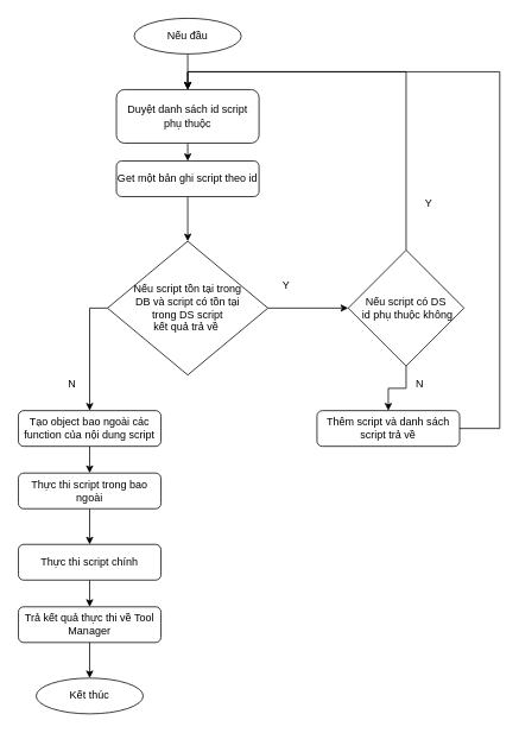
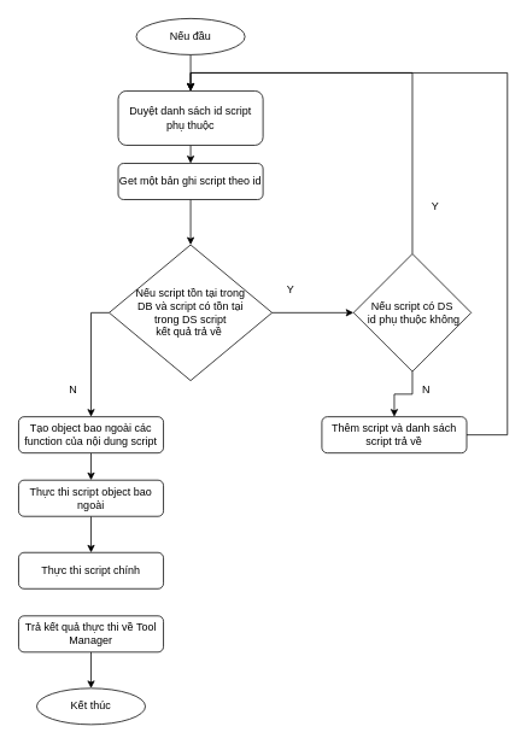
  <mxCell id="0" />
  <mxCell id="1" parent="0" />
  <mxCell id="2" style="edgeStyle=orthogonalEdgeStyle;rounded=0;orthogonalLoop=1;jettySize=auto;html=1;exitX=0.5;exitY=1;exitDx=0;exitDy=0;entryX=0.5;entryY=0;entryDx=0;entryDy=0;" parent="1" source="3" target="8" edge="1"><mxGeometry relative="1" as="geometry" /></mxCell>
  <mxCell id="3" value="Duyệt danh sách id script phụ thuộc" style="rounded=1;whiteSpace=wrap;html=1;fontSize=12;glass=0;strokeWidth=1;shadow=0;" parent="1" vertex="1"><mxGeometry x="130" y="100" width="160" height="60" as="geometry" /></mxCell>
  <mxCell id="4" style="edgeStyle=orthogonalEdgeStyle;rounded=0;orthogonalLoop=1;jettySize=auto;html=1;exitX=0.5;exitY=1;exitDx=0;exitDy=0;entryX=0.5;entryY=0;entryDx=0;entryDy=0;" parent="1" source="5" target="3" edge="1"><mxGeometry relative="1" as="geometry" /></mxCell>
  <mxCell id="5" value="Nếu đầu" style="ellipse;whiteSpace=wrap;html=1;" parent="1" vertex="1"><mxGeometry x="150" y="20" width="120" height="40" as="geometry" /></mxCell>
  <mxCell id="6" value="Kết thúc" style="ellipse;whiteSpace=wrap;html=1;" parent="1" vertex="1"><mxGeometry x="40" y="760" width="120" height="40" as="geometry" /></mxCell>
  <mxCell id="7" style="edgeStyle=orthogonalEdgeStyle;rounded=0;orthogonalLoop=1;jettySize=auto;html=1;exitX=0.5;exitY=1;exitDx=0;exitDy=0;" parent="1" source="8" target="11" edge="1"><mxGeometry relative="1" as="geometry" /></mxCell>
  <mxCell id="8" value="Get một bản ghi script theo id" style="rounded=1;whiteSpace=wrap;html=1;fontSize=12;glass=0;strokeWidth=1;shadow=0;" parent="1" vertex="1"><mxGeometry x="130" y="180" width="160" height="40" as="geometry" /></mxCell>
  <mxCell id="9" style="edgeStyle=orthogonalEdgeStyle;rounded=0;orthogonalLoop=1;jettySize=auto;html=1;exitX=1;exitY=0.5;exitDx=0;exitDy=0;entryX=0;entryY=0.5;entryDx=0;entryDy=0;" parent="1" source="11" target="14" edge="1"><mxGeometry relative="1" as="geometry" /></mxCell>
  <mxCell id="10" style="edgeStyle=orthogonalEdgeStyle;rounded=0;orthogonalLoop=1;jettySize=auto;html=1;exitX=0;exitY=0.5;exitDx=0;exitDy=0;" parent="1" source="11" target="21" edge="1"><mxGeometry relative="1" as="geometry" /></mxCell>
  <mxCell id="11" value="Nếu script tồn tại trong &lt;br&gt;DB và script có tồn tại &lt;br&gt;trong DS script &lt;br&gt;kết quả trả về&amp;nbsp;" style="rhombus;whiteSpace=wrap;html=1;" parent="1" vertex="1"><mxGeometry x="120" y="270" width="180" height="150" as="geometry" /></mxCell>
  <mxCell id="12" style="edgeStyle=orthogonalEdgeStyle;rounded=0;orthogonalLoop=1;jettySize=auto;html=1;exitX=0.5;exitY=1;exitDx=0;exitDy=0;entryX=0.5;entryY=0;entryDx=0;entryDy=0;" parent="1" source="14" target="16" edge="1"><mxGeometry relative="1" as="geometry" /></mxCell>
  <mxCell id="13" style="edgeStyle=orthogonalEdgeStyle;rounded=0;orthogonalLoop=1;jettySize=auto;html=1;exitX=0.5;exitY=0;exitDx=0;exitDy=0;entryX=0.5;entryY=0;entryDx=0;entryDy=0;" parent="1" source="14" target="3" edge="1"><mxGeometry relative="1" as="geometry" /></mxCell>
  <mxCell id="14" value="Nếu script có DS&lt;br&gt;&amp;nbsp;id phụ thuộc không" style="rhombus;whiteSpace=wrap;html=1;" parent="1" vertex="1"><mxGeometry x="390" y="280" width="130" height="130" as="geometry" /></mxCell>
  <mxCell id="15" style="edgeStyle=orthogonalEdgeStyle;rounded=0;orthogonalLoop=1;jettySize=auto;html=1;exitX=1;exitY=0.5;exitDx=0;exitDy=0;entryX=0.5;entryY=0;entryDx=0;entryDy=0;" parent="1" source="16" target="3" edge="1"><mxGeometry relative="1" as="geometry"><Array as="points"><mxPoint x="560" y="480" /><mxPoint x="560" y="80" /><mxPoint x="210" y="80" /></Array></mxGeometry></mxCell>
  <mxCell id="16" value="Thêm script và danh sách script trả về" style="rounded=1;whiteSpace=wrap;html=1;fontSize=12;glass=0;strokeWidth=1;shadow=0;" parent="1" vertex="1"><mxGeometry x="355" y="460" width="160" height="40" as="geometry" /></mxCell>
  <mxCell id="17" value="N" style="text;html=1;align=center;verticalAlign=middle;resizable=0;points=[];autosize=1;" parent="1" vertex="1"><mxGeometry x="460" y="420" width="20" height="20" as="geometry" /></mxCell>
  <mxCell id="18" value="Y" style="text;html=1;align=center;verticalAlign=middle;resizable=0;points=[];autosize=1;" parent="1" vertex="1"><mxGeometry x="470" y="218" width="20" height="20" as="geometry" /></mxCell>
  <mxCell id="19" value="Y" style="text;html=1;align=center;verticalAlign=middle;resizable=0;points=[];autosize=1;" parent="1" vertex="1"><mxGeometry x="310" y="310" width="20" height="20" as="geometry" /></mxCell>
  <mxCell id="20" style="edgeStyle=orthogonalEdgeStyle;rounded=0;orthogonalLoop=1;jettySize=auto;html=1;exitX=0.5;exitY=1;exitDx=0;exitDy=0;entryX=0.5;entryY=0;entryDx=0;entryDy=0;" parent="1" source="21" target="23" edge="1"><mxGeometry relative="1" as="geometry" /></mxCell>
  <mxCell id="21" value="Tạo object bao ngoài các function của nội dung script" style="rounded=1;whiteSpace=wrap;html=1;fontSize=12;glass=0;strokeWidth=1;shadow=0;" parent="1" vertex="1"><mxGeometry x="20" y="460" width="160" height="40" as="geometry" /></mxCell>
  <mxCell id="22" style="edgeStyle=orthogonalEdgeStyle;rounded=0;orthogonalLoop=1;jettySize=auto;html=1;exitX=0.5;exitY=1;exitDx=0;exitDy=0;" edge="1" parent="1" source="23" target="26"><mxGeometry relative="1" as="geometry" /></mxCell>
- <mxCell id="23" value="Thực thi script trong bao ngoài" style="rounded=1;whiteSpace=wrap;html=1;fontSize=12;glass=0;strokeWidth=1;shadow=0;" parent="1" vertex="1"><mxGeometry x="20" y="530" width="160" height="40" as="geometry" /></mxCell>
+ <mxCell id="23" value="Thực thi script object bao ngoài" style="rounded=1;whiteSpace=wrap;html=1;fontSize=12;glass=0;strokeWidth=1;shadow=0;" parent="1" vertex="1"><mxGeometry x="20" y="530" width="160" height="40" as="geometry" /></mxCell>
  <mxCell id="24" value="N" style="text;html=1;align=center;verticalAlign=middle;resizable=0;points=[];autosize=1;" parent="1" vertex="1"><mxGeometry x="70" y="420" width="20" height="20" as="geometry" /></mxCell>
- <mxCell id="25" style="edgeStyle=orthogonalEdgeStyle;rounded=0;orthogonalLoop=1;jettySize=auto;html=1;exitX=0.5;exitY=1;exitDx=0;exitDy=0;entryX=0.5;entryY=0;entryDx=0;entryDy=0;" edge="1" parent="1" source="26" target="28"><mxGeometry relative="1" as="geometry" /></mxCell>
  <mxCell id="26" value="Thực thi script chính" style="rounded=1;whiteSpace=wrap;html=1;fontSize=12;glass=0;strokeWidth=1;shadow=0;" vertex="1" parent="1"><mxGeometry x="20" y="610" width="160" height="40" as="geometry" /></mxCell>
  <mxCell id="27" style="edgeStyle=orthogonalEdgeStyle;rounded=0;orthogonalLoop=1;jettySize=auto;html=1;exitX=0.5;exitY=1;exitDx=0;exitDy=0;entryX=0.5;entryY=0;entryDx=0;entryDy=0;" edge="1" parent="1" source="28" target="6"><mxGeometry relative="1" as="geometry" /></mxCell>
  <mxCell id="28" value="Trả kết quả thực thi về Tool Manager" style="rounded=1;whiteSpace=wrap;html=1;fontSize=12;glass=0;strokeWidth=1;shadow=0;" vertex="1" parent="1"><mxGeometry x="20" y="680" width="160" height="40" as="geometry" /></mxCell>
